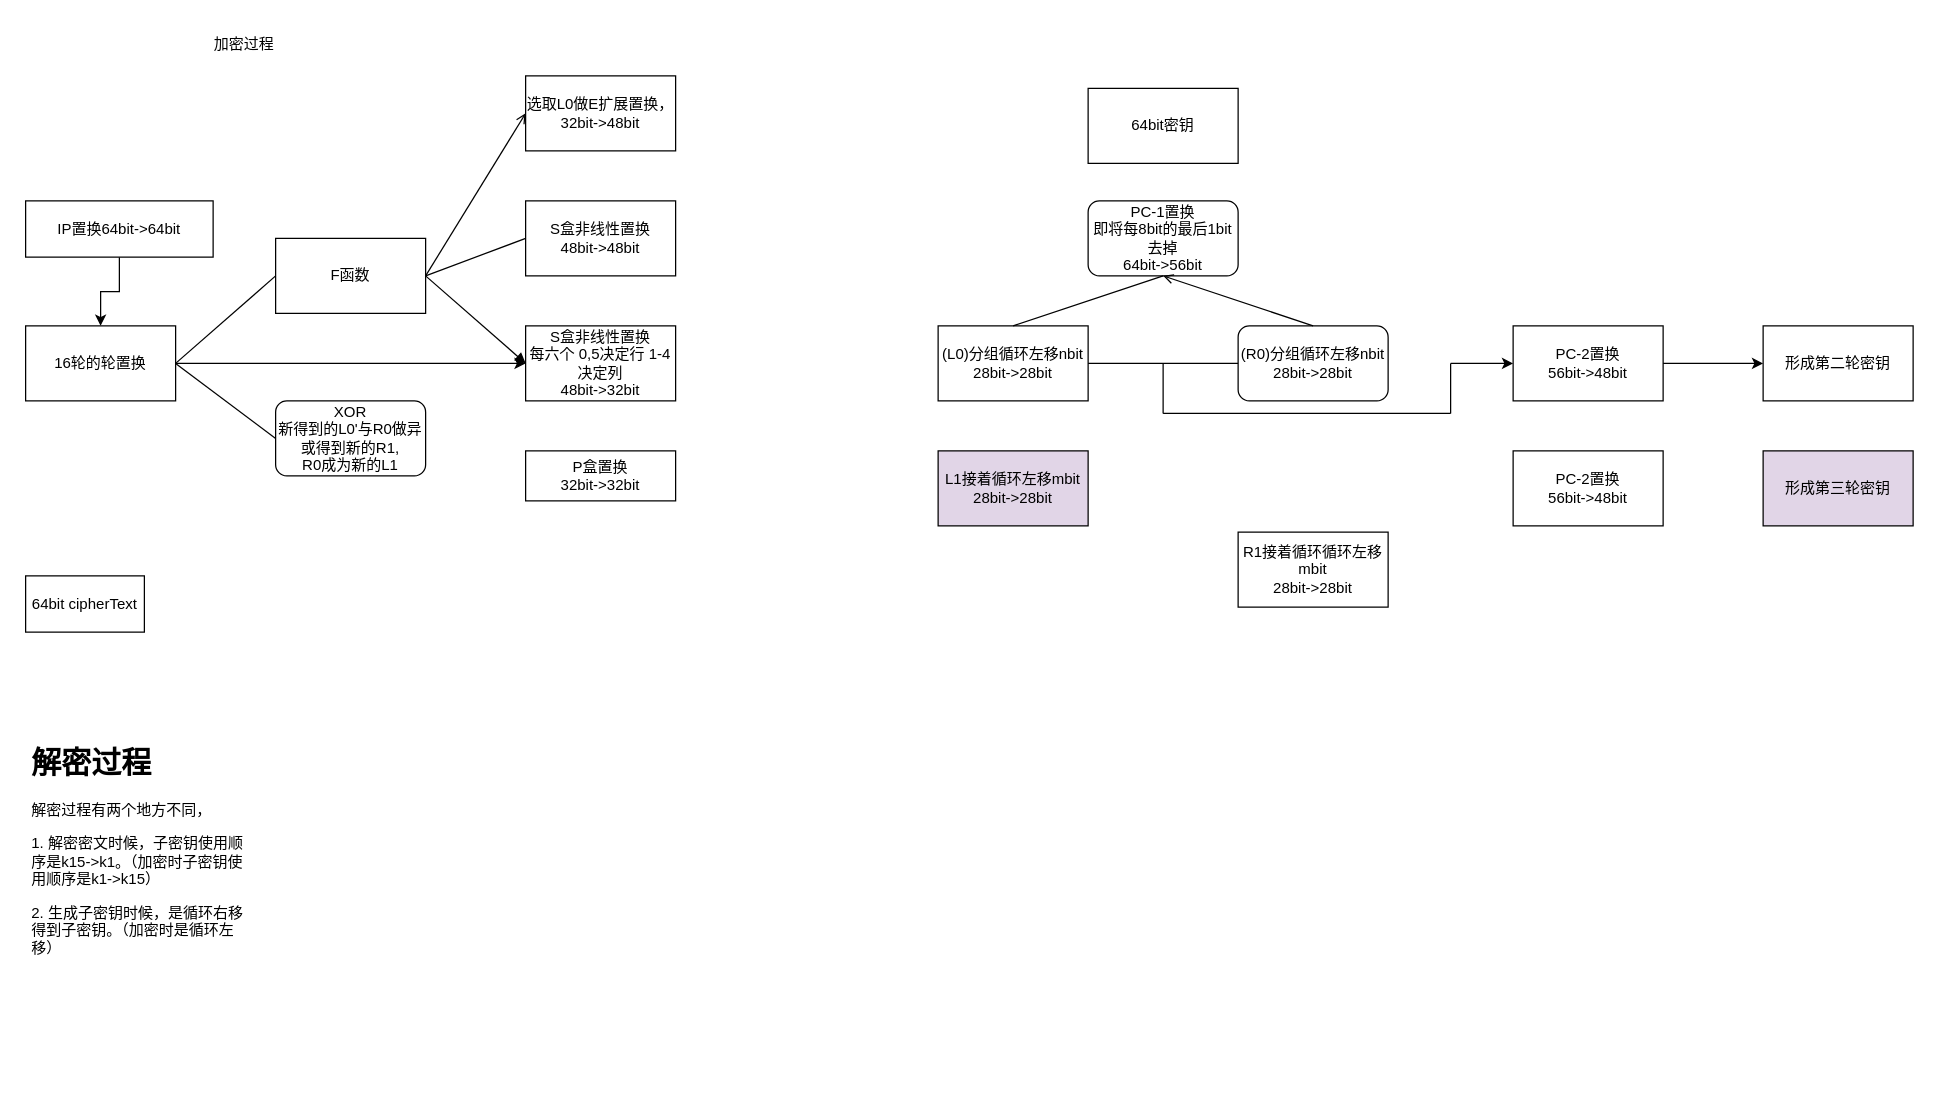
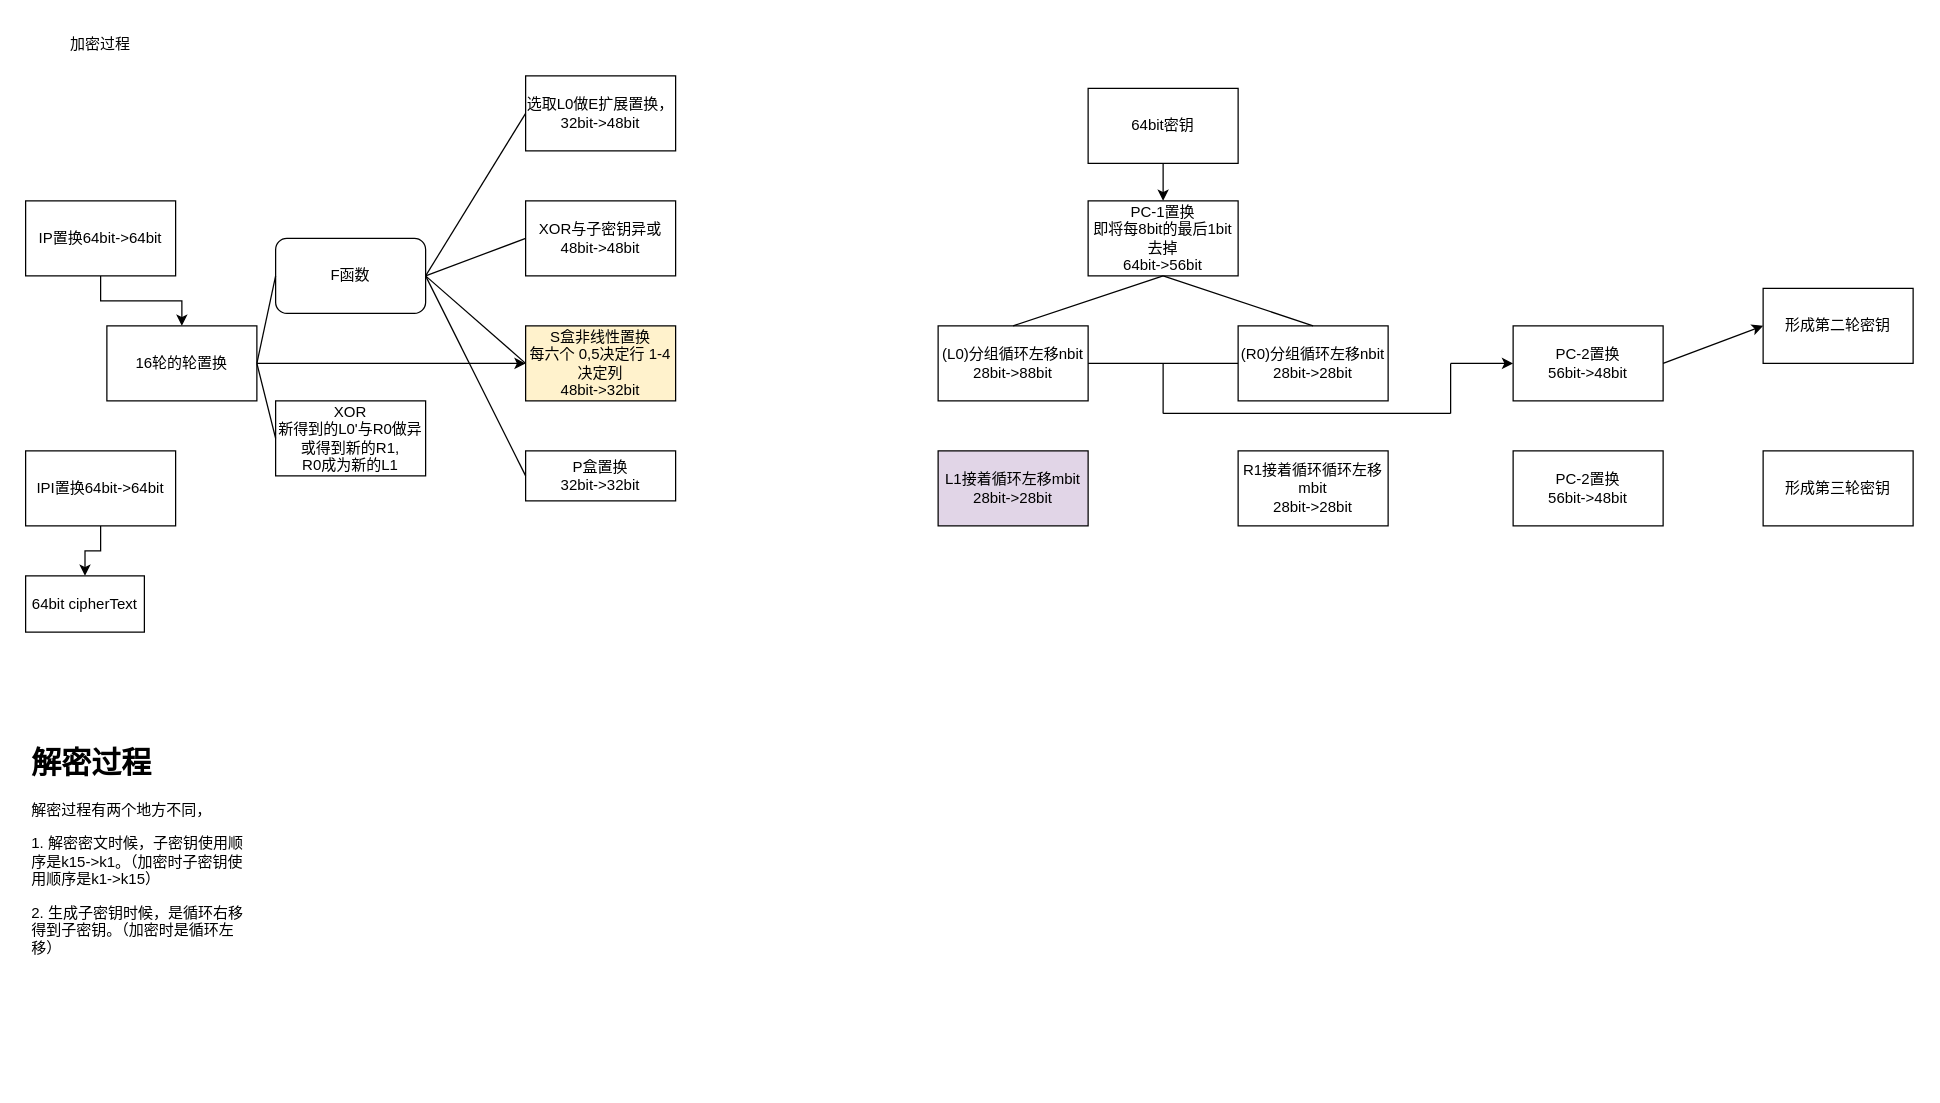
  <mxCell id="0" />
  <mxCell id="1" parent="0" />
  <mxCell id="2" value="" style="edgeStyle=orthogonalEdgeStyle;rounded=0;orthogonalLoop=1;jettySize=auto;html=1;" parent="1" source="3" target="5" edge="1"><mxGeometry relative="1" as="geometry" /></mxCell>
- <mxCell id="3" value="IP置换64bit-&amp;gt;64bit" style="rounded=0;whiteSpace=wrap;html=1;" parent="1" vertex="1"><mxGeometry x="20" y="160" width="150" height="45" as="geometry" /></mxCell>
+ <mxCell id="3" value="IP置换64bit-&amp;gt;64bit" style="rounded=0;whiteSpace=wrap;html=1;" parent="1" vertex="1"><mxGeometry x="20" y="160" width="120" height="60" as="geometry" /></mxCell>
  <mxCell id="4" value="" style="edgeStyle=orthogonalEdgeStyle;rounded=0;orthogonalLoop=1;jettySize=auto;html=1;" parent="1" source="5" target="13" edge="1"><mxGeometry relative="1" as="geometry" /></mxCell>
- <mxCell id="5" value="16轮的轮置换" style="rounded=0;whiteSpace=wrap;html=1;" parent="1" vertex="1"><mxGeometry x="20" y="260" width="120" height="60" as="geometry" /></mxCell>
+ <mxCell id="5" value="16轮的轮置换" style="rounded=0;whiteSpace=wrap;html=1;" parent="1" vertex="1"><mxGeometry x="85" y="260" width="120" height="60" as="geometry" /></mxCell>
+ <mxCell id="6" value="" style="edgeStyle=orthogonalEdgeStyle;rounded=0;orthogonalLoop=1;jettySize=auto;html=1;" parent="1" source="7" target="8" edge="1"><mxGeometry relative="1" as="geometry" /></mxCell>
+ <mxCell id="7" value="IPI置换64bit-&amp;gt;64bit" style="rounded=0;whiteSpace=wrap;html=1;" parent="1" vertex="1"><mxGeometry x="20" y="360" width="120" height="60" as="geometry" /></mxCell>
  <mxCell id="8" value="64bit cipherText" style="rounded=0;whiteSpace=wrap;html=1;" parent="1" vertex="1"><mxGeometry x="20" y="460" width="95" height="45" as="geometry" /></mxCell>
- <mxCell id="9" value="F函数" style="rounded=0;whiteSpace=wrap;html=1;" parent="1" vertex="1"><mxGeometry x="220" y="190" width="120" height="60" as="geometry" /></mxCell>
- <mxCell id="10" value="XOR&lt;br&gt;新得到的L0'与R0做异或得到新的R1,&lt;br&gt;R0成为新的L1" style="whiteSpace=wrap;html=1;rounded=1;" parent="1" vertex="1"><mxGeometry x="220" y="320" width="120" height="60" as="geometry" /></mxCell>
+ <mxCell id="9" value="F函数" style="whiteSpace=wrap;html=1;rounded=1;" parent="1" vertex="1"><mxGeometry x="220" y="190" width="120" height="60" as="geometry" /></mxCell>
+ <mxCell id="10" value="XOR&lt;br&gt;新得到的L0'与R0做异或得到新的R1,&lt;br&gt;R0成为新的L1" style="rounded=0;whiteSpace=wrap;html=1;" parent="1" vertex="1"><mxGeometry x="220" y="320" width="120" height="60" as="geometry" /></mxCell>
  <mxCell id="11" value="选取L0做E扩展置换，32bit-&amp;gt;48bit" style="rounded=0;whiteSpace=wrap;html=1;" parent="1" vertex="1"><mxGeometry x="420" y="60" width="120" height="60" as="geometry" /></mxCell>
- <mxCell id="12" value="S盒非线性置换&lt;br&gt;48bit-&amp;gt;48bit" style="rounded=0;whiteSpace=wrap;html=1;" parent="1" vertex="1"><mxGeometry x="420" y="160" width="120" height="60" as="geometry" /></mxCell>
- <mxCell id="13" value="S盒非线性置换&lt;br&gt;每六个 0,5决定行 1-4决定列&lt;br&gt;48bit-&amp;gt;32bit" style="rounded=0;whiteSpace=wrap;html=1;" parent="1" vertex="1"><mxGeometry x="420" y="260" width="120" height="60" as="geometry" /></mxCell>
+ <mxCell id="12" value="XOR与子密钥异或&lt;br&gt;48bit-&amp;gt;48bit" style="rounded=0;whiteSpace=wrap;html=1;" parent="1" vertex="1"><mxGeometry x="420" y="160" width="120" height="60" as="geometry" /></mxCell>
+ <mxCell id="13" value="S盒非线性置换&lt;br&gt;每六个 0,5决定行 1-4决定列&lt;br&gt;48bit-&amp;gt;32bit" style="rounded=0;whiteSpace=wrap;html=1;fillColor=#fff2cc;" parent="1" vertex="1"><mxGeometry x="420" y="260" width="120" height="60" as="geometry" /></mxCell>
  <mxCell id="14" value="P盒置换&lt;br&gt;32bit-&amp;gt;32bit" style="rounded=0;whiteSpace=wrap;html=1;" parent="1" vertex="1"><mxGeometry x="420" y="360" width="120" height="40" as="geometry" /></mxCell>
  <mxCell id="15" value="" style="endArrow=none;html=1;rounded=0;exitX=1;exitY=0.5;exitDx=0;exitDy=0;entryX=0;entryY=0.5;entryDx=0;entryDy=0;" parent="1" source="5" target="9" edge="1"><mxGeometry width="50" height="50" relative="1" as="geometry"><mxPoint x="260" y="300" as="sourcePoint" /><mxPoint x="310" y="250" as="targetPoint" /></mxGeometry></mxCell>
  <mxCell id="16" value="" style="endArrow=none;html=1;rounded=0;exitX=1;exitY=0.5;exitDx=0;exitDy=0;entryX=0;entryY=0.5;entryDx=0;entryDy=0;" parent="1" source="5" target="10" edge="1"><mxGeometry width="50" height="50" relative="1" as="geometry"><mxPoint x="260" y="300" as="sourcePoint" /><mxPoint x="310" y="250" as="targetPoint" /></mxGeometry></mxCell>
- <mxCell id="17" value="" style="endArrow=open;html=1;rounded=0;entryX=0;entryY=0.5;entryDx=0;entryDy=0;exitX=1;exitY=0.5;exitDx=0;exitDy=0;" parent="1" source="9" target="11" edge="1"><mxGeometry width="50" height="50" relative="1" as="geometry"><mxPoint x="260" y="300" as="sourcePoint" /><mxPoint x="310" y="250" as="targetPoint" /></mxGeometry></mxCell>
+ <mxCell id="17" value="" style="endArrow=none;html=1;rounded=0;entryX=0;entryY=0.5;entryDx=0;entryDy=0;exitX=1;exitY=0.5;exitDx=0;exitDy=0;" parent="1" source="9" target="11" edge="1"><mxGeometry width="50" height="50" relative="1" as="geometry"><mxPoint x="260" y="300" as="sourcePoint" /><mxPoint x="310" y="250" as="targetPoint" /></mxGeometry></mxCell>
  <mxCell id="18" value="" style="endArrow=none;html=1;rounded=0;entryX=0;entryY=0.5;entryDx=0;entryDy=0;exitX=1;exitY=0.5;exitDx=0;exitDy=0;" parent="1" source="9" target="12" edge="1"><mxGeometry width="50" height="50" relative="1" as="geometry"><mxPoint x="260" y="300" as="sourcePoint" /><mxPoint x="310" y="250" as="targetPoint" /></mxGeometry></mxCell>
- <mxCell id="19" value="" style="endArrow=block;html=1;rounded=0;entryX=0;entryY=0.5;entryDx=0;entryDy=0;exitX=1;exitY=0.5;exitDx=0;exitDy=0;" parent="1" source="9" target="13" edge="1"><mxGeometry width="50" height="50" relative="1" as="geometry"><mxPoint x="260" y="300" as="sourcePoint" /><mxPoint x="310" y="250" as="targetPoint" /></mxGeometry></mxCell>
- <mxCell id="21" value="加密过程" style="text;html=1;strokeColor=none;fillColor=none;align=center;verticalAlign=middle;whiteSpace=wrap;rounded=0;" parent="1" vertex="1"><mxGeometry x="165" y="20" width="60" height="30" as="geometry" /></mxCell>
+ <mxCell id="19" value="" style="endArrow=none;html=1;rounded=0;entryX=0;entryY=0.5;entryDx=0;entryDy=0;exitX=1;exitY=0.5;exitDx=0;exitDy=0;" parent="1" source="9" target="13" edge="1"><mxGeometry width="50" height="50" relative="1" as="geometry"><mxPoint x="260" y="300" as="sourcePoint" /><mxPoint x="310" y="250" as="targetPoint" /></mxGeometry></mxCell>
+ <mxCell id="20" value="" style="endArrow=none;html=1;rounded=0;entryX=0;entryY=0.5;entryDx=0;entryDy=0;exitX=1;exitY=0.5;exitDx=0;exitDy=0;" parent="1" source="9" target="14" edge="1"><mxGeometry width="50" height="50" relative="1" as="geometry"><mxPoint x="260" y="300" as="sourcePoint" /><mxPoint x="310" y="250" as="targetPoint" /></mxGeometry></mxCell>
+ <mxCell id="21" value="加密过程" style="text;html=1;strokeColor=none;fillColor=none;align=center;verticalAlign=middle;whiteSpace=wrap;rounded=0;" parent="1" vertex="1"><mxGeometry x="50" y="20" width="60" height="30" as="geometry" /></mxCell>
+ <mxCell id="22" value="" style="edgeStyle=orthogonalEdgeStyle;rounded=0;orthogonalLoop=1;jettySize=auto;html=1;" parent="1" source="23" target="24" edge="1"><mxGeometry relative="1" as="geometry" /></mxCell>
  <mxCell id="23" value="64bit密钥" style="rounded=0;whiteSpace=wrap;html=1;" parent="1" vertex="1"><mxGeometry x="870" y="70" width="120" height="60" as="geometry" /></mxCell>
- <mxCell id="24" value="PC-1置换&lt;br&gt;即将每8bit的最后1bit去掉&lt;br&gt;64bit-&amp;gt;56bit" style="whiteSpace=wrap;html=1;rounded=1;" parent="1" vertex="1"><mxGeometry x="870" y="160" width="120" height="60" as="geometry" /></mxCell>
- <mxCell id="25" value="(L0)分组循环左移nbit&lt;br&gt;28bit-&amp;gt;28bit" style="rounded=0;whiteSpace=wrap;html=1;" parent="1" vertex="1"><mxGeometry x="750" y="260" width="120" height="60" as="geometry" /></mxCell>
- <mxCell id="26" value="(R0)分组循环左移nbit&lt;br&gt;28bit-&amp;gt;28bit" style="whiteSpace=wrap;html=1;rounded=1;" parent="1" vertex="1"><mxGeometry x="990" y="260" width="120" height="60" as="geometry" /></mxCell>
+ <mxCell id="24" value="PC-1置换&lt;br&gt;即将每8bit的最后1bit去掉&lt;br&gt;64bit-&amp;gt;56bit" style="rounded=0;whiteSpace=wrap;html=1;" parent="1" vertex="1"><mxGeometry x="870" y="160" width="120" height="60" as="geometry" /></mxCell>
+ <mxCell id="25" value="(L0)分组循环左移nbit&lt;br&gt;28bit-&amp;gt;88bit" style="rounded=0;whiteSpace=wrap;html=1;" parent="1" vertex="1"><mxGeometry x="750" y="260" width="120" height="60" as="geometry" /></mxCell>
+ <mxCell id="26" value="(R0)分组循环左移nbit&lt;br&gt;28bit-&amp;gt;28bit" style="rounded=0;whiteSpace=wrap;html=1;" parent="1" vertex="1"><mxGeometry x="990" y="260" width="120" height="60" as="geometry" /></mxCell>
  <mxCell id="27" value="PC-2置换&lt;br&gt;56bit-&amp;gt;48bit" style="rounded=0;whiteSpace=wrap;html=1;" parent="1" vertex="1"><mxGeometry x="1210" y="260" width="120" height="60" as="geometry" /></mxCell>
  <mxCell id="28" value="L1接着循环左移mbit&lt;br&gt;28bit-&amp;gt;28bit" style="rounded=0;whiteSpace=wrap;html=1;fillColor=#e1d5e7;" parent="1" vertex="1"><mxGeometry x="750" y="360" width="120" height="60" as="geometry" /></mxCell>
- <mxCell id="29" value="R1接着循环循环左移mbit&lt;br&gt;28bit-&amp;gt;28bit" style="rounded=0;whiteSpace=wrap;html=1;" parent="1" vertex="1"><mxGeometry x="990" y="425" width="120" height="60" as="geometry" /></mxCell>
+ <mxCell id="29" value="R1接着循环循环左移mbit&lt;br&gt;28bit-&amp;gt;28bit" style="rounded=0;whiteSpace=wrap;html=1;" parent="1" vertex="1"><mxGeometry x="990" y="360" width="120" height="60" as="geometry" /></mxCell>
  <mxCell id="30" value="PC-2置换&lt;br&gt;56bit-&amp;gt;48bit" style="rounded=0;whiteSpace=wrap;html=1;" parent="1" vertex="1"><mxGeometry x="1210" y="360" width="120" height="60" as="geometry" /></mxCell>
- <mxCell id="31" value="形成第二轮密钥" style="rounded=0;whiteSpace=wrap;html=1;" parent="1" vertex="1"><mxGeometry x="1410" y="260" width="120" height="60" as="geometry" /></mxCell>
- <mxCell id="32" value="形成第三轮密钥" style="rounded=0;whiteSpace=wrap;html=1;fillColor=#e1d5e7;" parent="1" vertex="1"><mxGeometry x="1410" y="360" width="120" height="60" as="geometry" /></mxCell>
+ <mxCell id="31" value="形成第二轮密钥" style="rounded=0;whiteSpace=wrap;html=1;" parent="1" vertex="1"><mxGeometry x="1410" y="230" width="120" height="60" as="geometry" /></mxCell>
+ <mxCell id="32" value="形成第三轮密钥" style="rounded=0;whiteSpace=wrap;html=1;" parent="1" vertex="1"><mxGeometry x="1410" y="360" width="120" height="60" as="geometry" /></mxCell>
  <mxCell id="33" value="" style="endArrow=none;html=1;rounded=0;entryX=0.5;entryY=1;entryDx=0;entryDy=0;exitX=0.5;exitY=0;exitDx=0;exitDy=0;" parent="1" source="25" target="24" edge="1"><mxGeometry width="50" height="50" relative="1" as="geometry"><mxPoint x="890" y="290" as="sourcePoint" /><mxPoint x="940" y="240" as="targetPoint" /></mxGeometry></mxCell>
- <mxCell id="34" value="" style="endArrow=open;html=1;rounded=0;entryX=0.5;entryY=1;entryDx=0;entryDy=0;exitX=0.5;exitY=0;exitDx=0;exitDy=0;" parent="1" source="26" target="24" edge="1"><mxGeometry width="50" height="50" relative="1" as="geometry"><mxPoint x="1100" y="330" as="sourcePoint" /><mxPoint x="1150" y="280" as="targetPoint" /></mxGeometry></mxCell>
+ <mxCell id="34" value="" style="endArrow=none;html=1;rounded=0;entryX=0.5;entryY=1;entryDx=0;entryDy=0;exitX=0.5;exitY=0;exitDx=0;exitDy=0;" parent="1" source="26" target="24" edge="1"><mxGeometry width="50" height="50" relative="1" as="geometry"><mxPoint x="1100" y="330" as="sourcePoint" /><mxPoint x="1150" y="280" as="targetPoint" /></mxGeometry></mxCell>
  <mxCell id="35" value="" style="endArrow=none;html=1;rounded=0;exitX=1;exitY=0.5;exitDx=0;exitDy=0;entryX=0;entryY=0.5;entryDx=0;entryDy=0;" parent="1" source="25" target="26" edge="1"><mxGeometry width="50" height="50" relative="1" as="geometry"><mxPoint x="1100" y="330" as="sourcePoint" /><mxPoint x="1150" y="280" as="targetPoint" /></mxGeometry></mxCell>
  <mxCell id="36" value="" style="endArrow=none;html=1;rounded=0;" parent="1" edge="1"><mxGeometry width="50" height="50" relative="1" as="geometry"><mxPoint x="930" y="290" as="sourcePoint" /><mxPoint x="930" y="330" as="targetPoint" /></mxGeometry></mxCell>
  <mxCell id="37" value="" style="endArrow=none;html=1;rounded=0;" parent="1" edge="1"><mxGeometry width="50" height="50" relative="1" as="geometry"><mxPoint x="930" y="330" as="sourcePoint" /><mxPoint x="1160" y="330" as="targetPoint" /></mxGeometry></mxCell>
  <mxCell id="38" value="" style="endArrow=none;html=1;rounded=0;" parent="1" edge="1"><mxGeometry width="50" height="50" relative="1" as="geometry"><mxPoint x="1160" y="330" as="sourcePoint" /><mxPoint x="1160" y="290" as="targetPoint" /></mxGeometry></mxCell>
  <mxCell id="39" value="" style="endArrow=classic;html=1;rounded=0;entryX=0;entryY=0.5;entryDx=0;entryDy=0;entryPerimeter=0;" parent="1" target="27" edge="1"><mxGeometry width="50" height="50" relative="1" as="geometry"><mxPoint x="1160" y="290" as="sourcePoint" /><mxPoint x="1190" y="230" as="targetPoint" /></mxGeometry></mxCell>
  <mxCell id="40" value="" style="endArrow=classic;html=1;rounded=0;exitX=1;exitY=0.5;exitDx=0;exitDy=0;entryX=0;entryY=0.5;entryDx=0;entryDy=0;" parent="1" source="27" target="31" edge="1"><mxGeometry width="50" height="50" relative="1" as="geometry"><mxPoint x="1100" y="330" as="sourcePoint" /><mxPoint x="1150" y="280" as="targetPoint" /></mxGeometry></mxCell>
  <mxCell id="41" value="&lt;h1&gt;解密过程&lt;/h1&gt;&lt;p&gt;解密过程有两个地方不同，&lt;/p&gt;&lt;p&gt;1. 解密密文时候，子密钥使用顺序是k15-&amp;gt;k1。（加密时子密钥使用顺序是k1-&amp;gt;k15）&lt;/p&gt;&lt;p&gt;2. 生成子密钥时候，是循环右移得到子密钥。（加密时是循环左移）&lt;/p&gt;" style="text;html=1;strokeColor=none;fillColor=none;spacing=5;spacingTop=-20;whiteSpace=wrap;overflow=hidden;rounded=0;" vertex="1" parent="1"><mxGeometry x="20" y="590" width="180" height="270" as="geometry" /></mxCell>
